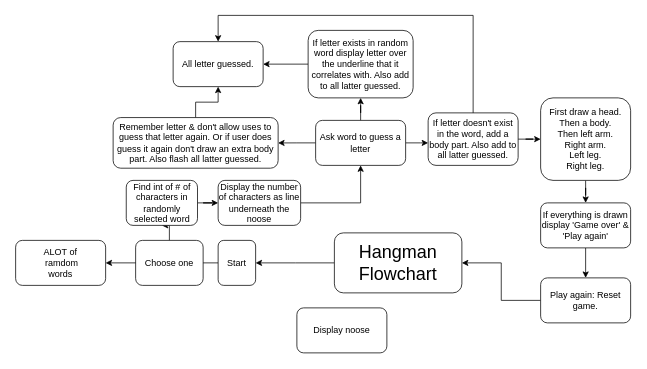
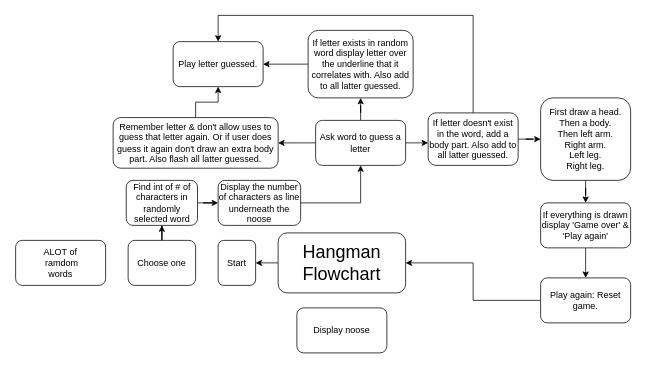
  <mxCell id="0" />
  <mxCell id="1" parent="0" />
  <mxCell id="2" style="edgeStyle=orthogonalEdgeStyle;rounded=0;orthogonalLoop=1;jettySize=auto;html=1;" edge="1" parent="1" source="3"><mxGeometry relative="1" as="geometry"><mxPoint x="340" y="350" as="targetPoint" /></mxGeometry></mxCell>
- <mxCell id="3" value="&lt;div&gt;&lt;font style=&quot;font-size: 24px&quot;&gt;Hangman Flowchart&lt;/font&gt;&lt;/div&gt;" style="rounded=1;whiteSpace=wrap;html=1;align=center;" vertex="1" parent="1"><mxGeometry x="445" y="310" width="170" height="80" as="geometry" /></mxCell>
+ <mxCell id="3" value="&lt;div&gt;&lt;font style=&quot;font-size: 24px&quot;&gt;Hangman Flowchart&lt;/font&gt;&lt;/div&gt;" style="rounded=1;whiteSpace=wrap;html=1;align=center;" vertex="1" parent="1"><mxGeometry x="370" y="310" width="170" height="80" as="geometry" /></mxCell>
  <mxCell id="4" value="ALOT of&lt;br&gt;&amp;nbsp;ramdom &lt;br&gt;words" style="rounded=1;whiteSpace=wrap;html=1;rotation=0;" vertex="1" parent="1"><mxGeometry x="20" y="320" width="120" height="60" as="geometry" /></mxCell>
- <mxCell id="5" style="edgeStyle=orthogonalEdgeStyle;rounded=0;orthogonalLoop=1;jettySize=auto;html=1;entryX=1;entryY=0.5;entryDx=0;entryDy=0;" edge="1" parent="1" source="6" target="4"><mxGeometry relative="1" as="geometry" /></mxCell>
  <mxCell id="6" value="Start" style="rounded=1;whiteSpace=wrap;html=1;" vertex="1" parent="1"><mxGeometry x="290" y="320" width="50" height="60" as="geometry" /></mxCell>
  <mxCell id="7" style="edgeStyle=orthogonalEdgeStyle;rounded=0;orthogonalLoop=1;jettySize=auto;html=1;" edge="1" parent="1" source="8" target="10"><mxGeometry relative="1" as="geometry"><mxPoint x="215" y="300" as="targetPoint" /></mxGeometry></mxCell>
- <mxCell id="8" value="Choose one" style="rounded=1;whiteSpace=wrap;html=1;" vertex="1" parent="1"><mxGeometry x="180" y="320" width="90" height="60" as="geometry" /></mxCell>
+ <mxCell id="8" value="Choose one" style="rounded=1;whiteSpace=wrap;html=1;" vertex="1" parent="1"><mxGeometry x="170" y="320" width="90" height="60" as="geometry" /></mxCell>
  <mxCell id="9" style="edgeStyle=orthogonalEdgeStyle;rounded=0;orthogonalLoop=1;jettySize=auto;html=1;" edge="1" parent="1" source="10" target="12"><mxGeometry relative="1" as="geometry"><mxPoint x="290" y="270" as="targetPoint" /></mxGeometry></mxCell>
  <mxCell id="10" value="Find int of # of characters in randomly selected word" style="rounded=1;whiteSpace=wrap;html=1;" vertex="1" parent="1"><mxGeometry x="167.5" y="240" width="95" height="60" as="geometry" /></mxCell>
  <mxCell id="11" style="edgeStyle=orthogonalEdgeStyle;rounded=0;orthogonalLoop=1;jettySize=auto;html=1;" edge="1" parent="1" source="12" target="17"><mxGeometry relative="1" as="geometry"><mxPoint x="430" y="270" as="targetPoint" /></mxGeometry></mxCell>
  <mxCell id="12" value="Display the number of characters as line underneath the noose" style="rounded=1;whiteSpace=wrap;html=1;" vertex="1" parent="1"><mxGeometry x="290" y="240" width="110" height="60" as="geometry" /></mxCell>
  <mxCell id="13" value="Display noose" style="rounded=1;whiteSpace=wrap;html=1;" vertex="1" parent="1"><mxGeometry x="395" y="410" width="120" height="60" as="geometry" /></mxCell>
  <mxCell id="14" style="edgeStyle=orthogonalEdgeStyle;rounded=0;orthogonalLoop=1;jettySize=auto;html=1;" edge="1" parent="1" source="17"><mxGeometry relative="1" as="geometry"><mxPoint x="570" y="190" as="targetPoint" /></mxGeometry></mxCell>
  <mxCell id="15" style="edgeStyle=orthogonalEdgeStyle;rounded=0;orthogonalLoop=1;jettySize=auto;html=1;" edge="1" parent="1" source="17" target="26"><mxGeometry relative="1" as="geometry"><mxPoint x="390" y="190" as="targetPoint" /></mxGeometry></mxCell>
  <mxCell id="16" style="edgeStyle=orthogonalEdgeStyle;rounded=0;orthogonalLoop=1;jettySize=auto;html=1;" edge="1" parent="1" source="17" target="28"><mxGeometry relative="1" as="geometry"><mxPoint x="480" y="130" as="targetPoint" /></mxGeometry></mxCell>
  <mxCell id="17" value="Ask word to guess a letter" style="rounded=1;whiteSpace=wrap;html=1;" vertex="1" parent="1"><mxGeometry x="420" y="160" width="120" height="60" as="geometry" /></mxCell>
  <mxCell id="18" style="edgeStyle=orthogonalEdgeStyle;rounded=0;orthogonalLoop=1;jettySize=auto;html=1;" edge="1" parent="1" source="20" target="22"><mxGeometry relative="1" as="geometry"><mxPoint x="720" y="190" as="targetPoint" /></mxGeometry></mxCell>
  <mxCell id="19" style="edgeStyle=orthogonalEdgeStyle;rounded=0;orthogonalLoop=1;jettySize=auto;html=1;entryX=0.5;entryY=0;entryDx=0;entryDy=0;" edge="1" parent="1" source="20" target="29"><mxGeometry relative="1" as="geometry"><Array as="points"><mxPoint x="630" y="20" /><mxPoint x="290" y="20" /></Array></mxGeometry></mxCell>
  <mxCell id="20" value="If letter doesn't exist in the word, add a body part. Also add to all latter guessed." style="rounded=1;whiteSpace=wrap;html=1;" vertex="1" parent="1"><mxGeometry x="570" y="150" width="120" height="70" as="geometry" /></mxCell>
  <mxCell id="21" style="edgeStyle=orthogonalEdgeStyle;rounded=0;orthogonalLoop=1;jettySize=auto;html=1;" edge="1" parent="1" source="22" target="24"><mxGeometry relative="1" as="geometry"><mxPoint x="780" y="280" as="targetPoint" /></mxGeometry></mxCell>
  <mxCell id="22" value="First draw a head.&lt;br&gt;Then a body.&lt;br&gt;Then left arm.&lt;br&gt;Right arm.&lt;br&gt;Left leg.&lt;br&gt;Right leg." style="rounded=1;whiteSpace=wrap;html=1;" vertex="1" parent="1"><mxGeometry x="720" y="130" width="120" height="110" as="geometry" /></mxCell>
  <mxCell id="23" style="edgeStyle=orthogonalEdgeStyle;rounded=0;orthogonalLoop=1;jettySize=auto;html=1;" edge="1" parent="1" source="24" target="31"><mxGeometry relative="1" as="geometry"><mxPoint x="780" y="360" as="targetPoint" /></mxGeometry></mxCell>
  <mxCell id="24" value="If everything is drawn display 'Game over' &amp;amp; 'Play again'" style="rounded=1;whiteSpace=wrap;html=1;" vertex="1" parent="1"><mxGeometry x="720" y="270" width="120" height="60" as="geometry" /></mxCell>
  <mxCell id="25" style="edgeStyle=orthogonalEdgeStyle;rounded=0;orthogonalLoop=1;jettySize=auto;html=1;entryX=0.5;entryY=1;entryDx=0;entryDy=0;" edge="1" parent="1" source="26" target="29"><mxGeometry relative="1" as="geometry" /></mxCell>
  <mxCell id="26" value="Remember letter &amp;amp; don't allow uses to guess that letter again. Or if user does guess it again don't draw an extra body part. Also flash all latter guessed." style="rounded=1;whiteSpace=wrap;html=1;" vertex="1" parent="1"><mxGeometry x="150" y="156.25" width="220" height="67.5" as="geometry" /></mxCell>
  <mxCell id="27" style="edgeStyle=orthogonalEdgeStyle;rounded=0;orthogonalLoop=1;jettySize=auto;html=1;entryX=1;entryY=0.5;entryDx=0;entryDy=0;" edge="1" parent="1" source="28" target="29"><mxGeometry relative="1" as="geometry" /></mxCell>
  <mxCell id="28" value="If letter exists in random word display letter over the underline that it correlates with. Also add to all latter guessed." style="rounded=1;whiteSpace=wrap;html=1;" vertex="1" parent="1"><mxGeometry x="410" y="40" width="140" height="90" as="geometry" /></mxCell>
- <mxCell id="29" value="All letter guessed." style="rounded=1;whiteSpace=wrap;html=1;" vertex="1" parent="1"><mxGeometry x="230" y="55" width="120" height="60" as="geometry" /></mxCell>
+ <mxCell id="29" value="Play letter guessed." style="rounded=1;whiteSpace=wrap;html=1;" vertex="1" parent="1"><mxGeometry x="230" y="55" width="120" height="60" as="geometry" /></mxCell>
  <mxCell id="30" style="edgeStyle=orthogonalEdgeStyle;rounded=0;orthogonalLoop=1;jettySize=auto;html=1;entryX=1;entryY=0.5;entryDx=0;entryDy=0;" edge="1" parent="1" source="31" target="3"><mxGeometry relative="1" as="geometry" /></mxCell>
  <mxCell id="31" value="Play again: Reset game." style="rounded=1;whiteSpace=wrap;html=1;" vertex="1" parent="1"><mxGeometry x="720" y="370" width="120" height="60" as="geometry" /></mxCell>
